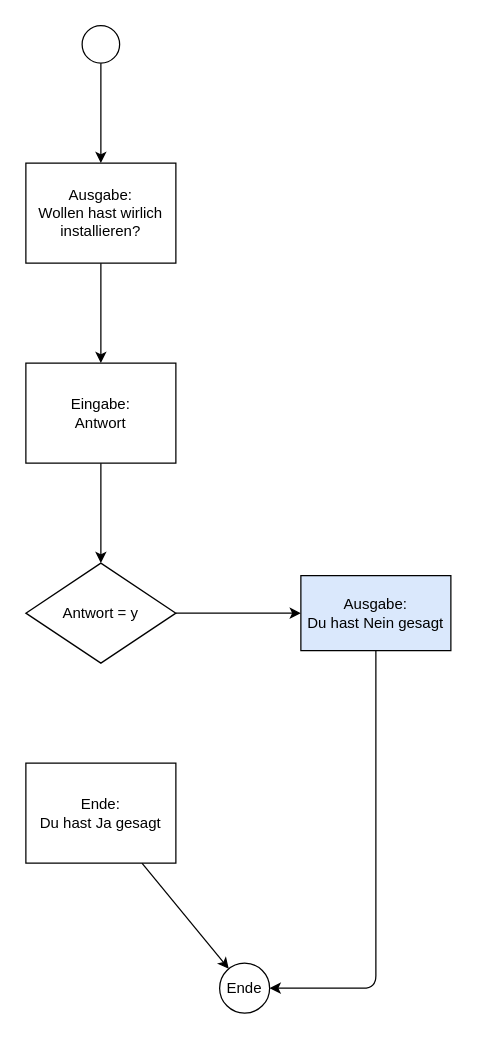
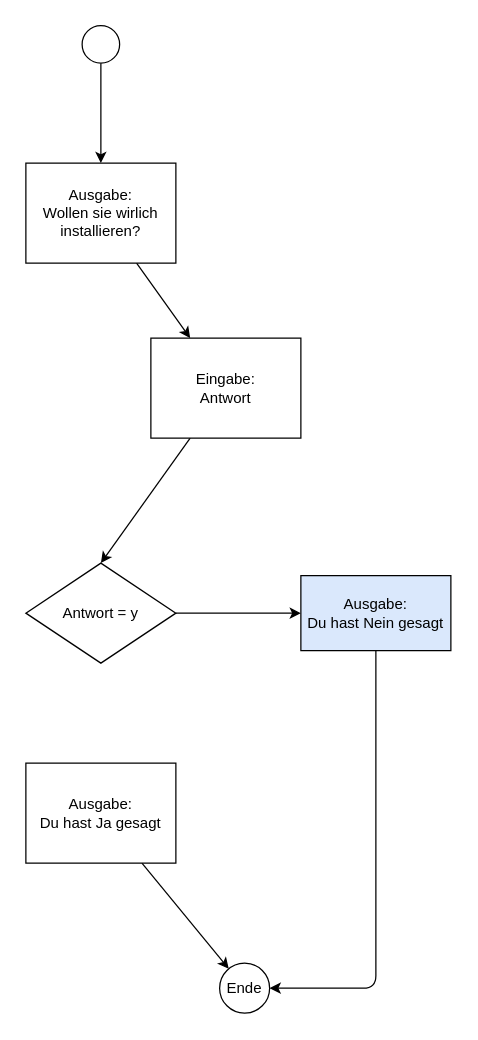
  <mxCell id="0" />
  <mxCell id="1" parent="0" />
  <mxCell id="2" style="edgeStyle=none;html=1;" edge="1" parent="1" source="3" target="5"><mxGeometry relative="1" as="geometry" /></mxCell>
- <mxCell id="3" value="Ausgabe:&lt;br&gt;Wollen hast wirlich installieren?" style="rounded=0;whiteSpace=wrap;html=1;" vertex="1" parent="1"><mxGeometry x="20" y="130" width="120" height="80" as="geometry" /></mxCell>
+ <mxCell id="3" value="Ausgabe:&lt;br&gt;Wollen sie wirlich installieren?" style="rounded=0;whiteSpace=wrap;html=1;" vertex="1" parent="1"><mxGeometry x="20" y="130" width="120" height="80" as="geometry" /></mxCell>
  <mxCell id="4" style="edgeStyle=none;html=1;entryX=0.5;entryY=0;entryDx=0;entryDy=0;" edge="1" parent="1" source="5" target="9"><mxGeometry relative="1" as="geometry" /></mxCell>
- <mxCell id="5" value="Eingabe:&lt;br&gt;Antwort" style="rounded=0;whiteSpace=wrap;html=1;" vertex="1" parent="1"><mxGeometry x="20" y="290" width="120" height="80" as="geometry" /></mxCell>
+ <mxCell id="5" value="Eingabe:&lt;br&gt;Antwort" style="rounded=0;whiteSpace=wrap;html=1;" vertex="1" parent="1"><mxGeometry x="120" y="270" width="120" height="80" as="geometry" /></mxCell>
  <mxCell id="6" style="edgeStyle=none;html=1;entryX=0.5;entryY=0;entryDx=0;entryDy=0;" edge="1" parent="1" source="7" target="3"><mxGeometry relative="1" as="geometry" /></mxCell>
  <mxCell id="7" value="" style="ellipse;whiteSpace=wrap;html=1;aspect=fixed;" vertex="1" parent="1"><mxGeometry x="65" y="20" width="30" height="30" as="geometry" /></mxCell>
  <mxCell id="8" style="edgeStyle=none;html=1;entryX=0;entryY=0.5;entryDx=0;entryDy=0;" edge="1" parent="1" source="9" target="13"><mxGeometry relative="1" as="geometry" /></mxCell>
  <mxCell id="9" value="Antwort = y" style="rhombus;whiteSpace=wrap;html=1;" vertex="1" parent="1"><mxGeometry x="20" y="450" width="120" height="80" as="geometry" /></mxCell>
  <mxCell id="10" style="edgeStyle=none;html=1;" edge="1" parent="1" source="11" target="14"><mxGeometry relative="1" as="geometry" /></mxCell>
- <mxCell id="11" value="Ende:&lt;br&gt;Du hast Ja gesagt" style="rounded=0;whiteSpace=wrap;html=1;" vertex="1" parent="1"><mxGeometry x="20" y="610" width="120" height="80" as="geometry" /></mxCell>
+ <mxCell id="11" value="Ausgabe:&lt;br&gt;Du hast Ja gesagt" style="rounded=0;whiteSpace=wrap;html=1;" vertex="1" parent="1"><mxGeometry x="20" y="610" width="120" height="80" as="geometry" /></mxCell>
  <mxCell id="12" style="edgeStyle=none;html=1;entryX=1;entryY=0.5;entryDx=0;entryDy=0;" edge="1" parent="1" source="13" target="14"><mxGeometry relative="1" as="geometry"><Array as="points"><mxPoint x="300" y="790" /></Array></mxGeometry></mxCell>
  <mxCell id="13" value="Ausgabe:&lt;br&gt;Du hast Nein gesagt" style="rounded=0;whiteSpace=wrap;html=1;fillColor=#dae8fc;" vertex="1" parent="1"><mxGeometry x="240" y="460" width="120" height="60" as="geometry" /></mxCell>
  <mxCell id="14" value="Ende" style="ellipse;whiteSpace=wrap;html=1;aspect=fixed;" vertex="1" parent="1"><mxGeometry x="175" y="770" width="40" height="40" as="geometry" /></mxCell>
